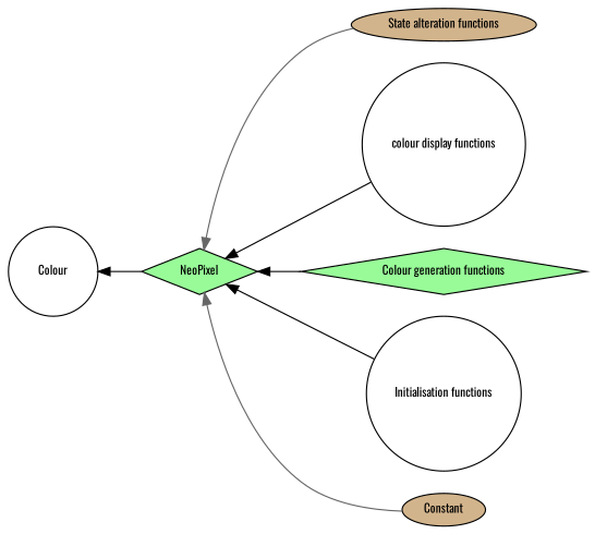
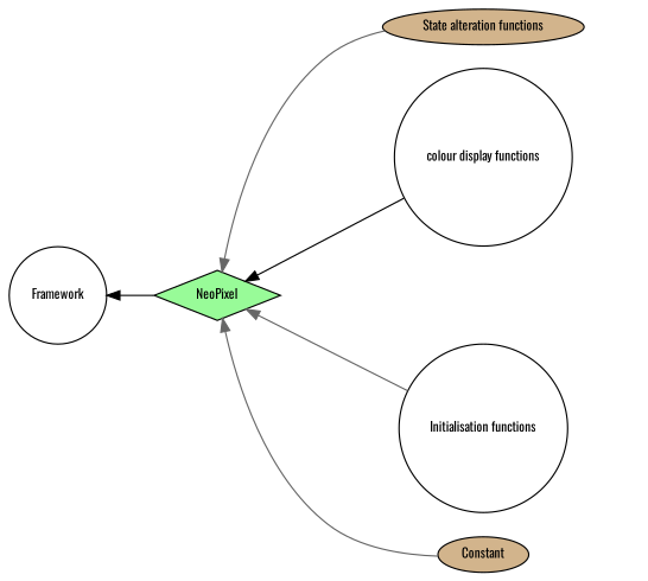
  digraph {
    fontname=Oswald
    rankdir=LR
    node [color=black fillcolor=white fontname=Oswald fontsize=10 shape=circle style=filled]
    edge [color=black dir=back fontname=Oswald fontsize=10 labelfontname=Helvetica labelfontsize=10 shape=plaintext style=solid]
-   n1 [height=0.2 label=Colour width=0.4]
+   n1 [height=0.2 label=Framework width=0.4]
    n2 [fillcolor=palegreen fontcolor=black height=0.2 label=NeoPixel shape=diamond width=0.4]
    n3 [fillcolor=tan height=0.2 label="State alteration functions" shape=ellipse width=0.4]
    n4 [height=0.2 label="colour display functions" width=0.4]
-   n5 [fillcolor=palegreen height=0.2 label="Colour generation functions" shape=diamond width=0.4]
    n6 [height=0.2 label="Initialisation functions" width=0.4]
    n7 [fillcolor=tan height=0.2 label=Constant shape=ellipse width=0.4]
    n1 -> n2
    n2 -> n3 [color=gray40]
    n2 -> n4
-   n2 -> n5
-   n2 -> n6
+   n2 -> n6 [color=gray40]
    n2 -> n7 [color=gray40]
  }
